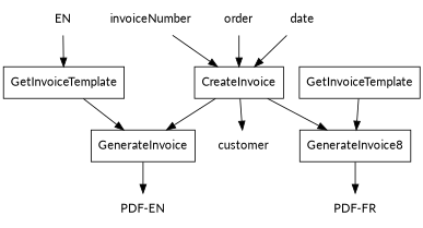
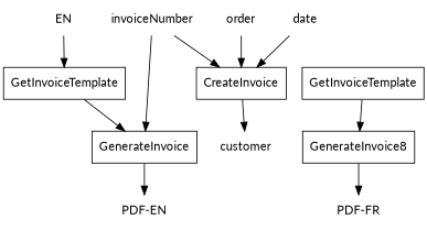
  digraph {
    fontname=Lato
    node [fontname=Lato shape=plaintext]
    edge [fontname=Lato]
    CreateInvoice [shape=box]
    GenerateInvoice [shape=box]
    n3 [label=GenerateInvoice8 shape=box]
    customer
    n5 [label="PDF-EN"]
    n6 [label="PDF-FR"]
    GetInvoiceTemplate [shape=box]
    n8 [label=GetInvoiceTemplate shape=box]
    order
    invoiceNumber
    date
    EN
-   CreateInvoice -> GenerateInvoice
-   CreateInvoice -> n3
+   invoiceNumber -> GenerateInvoice
    CreateInvoice -> customer
    GenerateInvoice -> n5
    n3 -> n6
    GetInvoiceTemplate -> GenerateInvoice
    n8 -> n3
    order -> CreateInvoice
    invoiceNumber -> CreateInvoice
    date -> CreateInvoice
    EN -> GetInvoiceTemplate
  }
